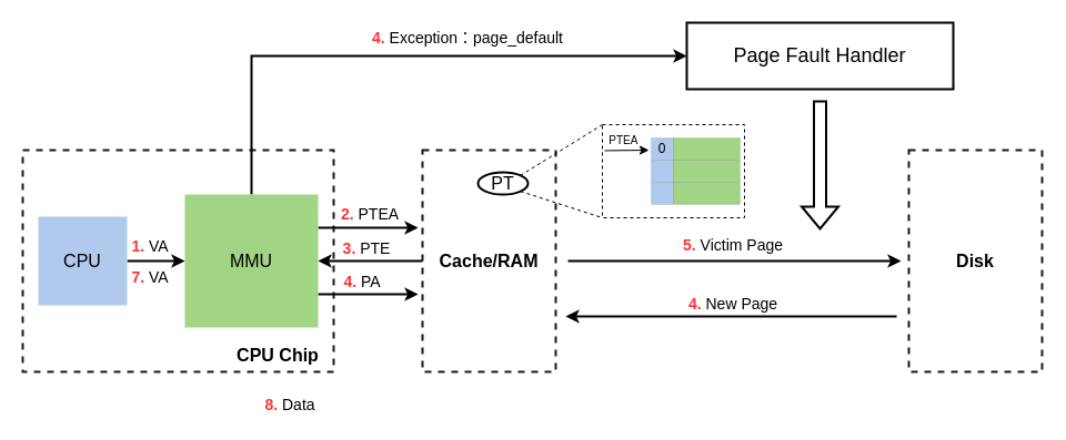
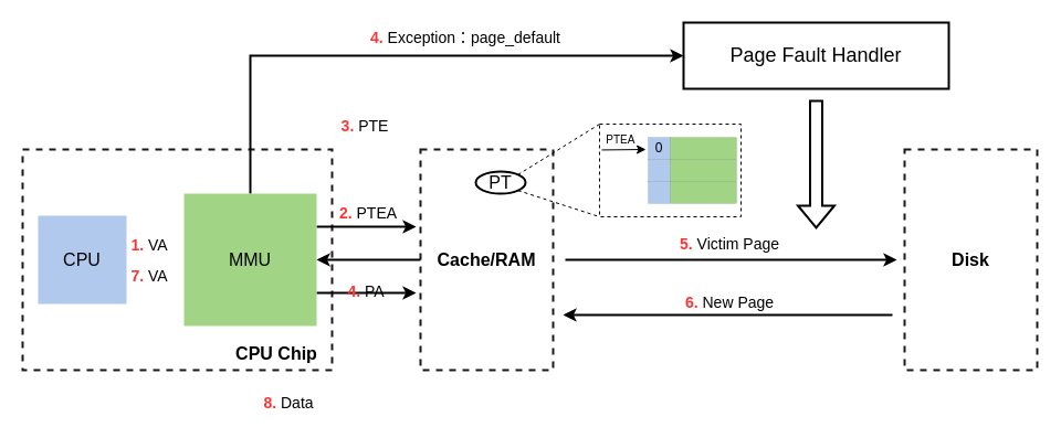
  <mxCell id="0" />
  <mxCell id="1" parent="0" />
  <mxCell id="2" value="" style="rounded=0;whiteSpace=wrap;html=1;strokeColor=default;strokeWidth=1;fontSize=10;fontColor=#000000;fillColor=none;dashed=1;" vertex="1" parent="1"><mxGeometry x="542" y="112" width="128" height="84" as="geometry" /></mxCell>
  <mxCell id="3" value="" style="rounded=0;whiteSpace=wrap;html=1;fillColor=none;strokeColor=default;dashed=1;opacity=90;strokeWidth=2;" vertex="1" parent="1"><mxGeometry x="20" y="135" width="280" height="200" as="geometry" /></mxCell>
- <mxCell id="4" style="edgeStyle=orthogonalEdgeStyle;rounded=0;orthogonalLoop=1;jettySize=auto;html=1;fontSize=18;fontColor=#FFFFFF;strokeWidth=2;" edge="1" parent="1" source="5" target="9"><mxGeometry relative="1" as="geometry" /></mxCell>
  <mxCell id="5" value="CPU" style="whiteSpace=wrap;html=1;aspect=fixed;strokeColor=none;fillColor=#A9C4EB;opacity=90;fontSize=16;" vertex="1" parent="1"><mxGeometry x="34" y="195" width="80" height="80" as="geometry" /></mxCell>
  <mxCell id="6" style="edgeStyle=orthogonalEdgeStyle;rounded=0;orthogonalLoop=1;jettySize=auto;html=1;exitX=1;exitY=0.25;exitDx=0;exitDy=0;entryX=-0.033;entryY=0.35;entryDx=0;entryDy=0;entryPerimeter=0;fontSize=16;fontColor=#000000;strokeWidth=2;" edge="1" parent="1" source="9" target="14"><mxGeometry relative="1" as="geometry" /></mxCell>
  <mxCell id="7" style="edgeStyle=orthogonalEdgeStyle;rounded=0;orthogonalLoop=1;jettySize=auto;html=1;exitX=1;exitY=0.75;exitDx=0;exitDy=0;entryX=-0.033;entryY=0.65;entryDx=0;entryDy=0;entryPerimeter=0;fontSize=16;fontColor=#FF3333;strokeWidth=2;" edge="1" parent="1" source="9" target="14"><mxGeometry relative="1" as="geometry" /></mxCell>
  <mxCell id="8" style="edgeStyle=orthogonalEdgeStyle;rounded=0;orthogonalLoop=1;jettySize=auto;html=1;exitX=0.5;exitY=0;exitDx=0;exitDy=0;strokeWidth=2;" edge="1" parent="1" source="9"><mxGeometry relative="1" as="geometry"><mxPoint x="618" y="50" as="targetPoint" /><Array as="points"><mxPoint x="226" y="90" /><mxPoint x="226" y="90" /></Array></mxGeometry></mxCell>
  <mxCell id="9" value="MMU" style="rounded=0;whiteSpace=wrap;html=1;strokeColor=none;fontSize=16;fillColor=#97D077;opacity=90;" vertex="1" parent="1"><mxGeometry x="166" y="175" width="120" height="120" as="geometry" /></mxCell>
  <mxCell id="10" value="CPU Chip" style="text;html=1;strokeColor=none;fillColor=none;align=center;verticalAlign=middle;whiteSpace=wrap;rounded=0;fontSize=16;fontColor=#000000;fontStyle=1" vertex="1" parent="1"><mxGeometry x="200" y="305" width="100" height="30" as="geometry" /></mxCell>
  <mxCell id="11" value="&lt;font color=&quot;#ff3333&quot;&gt;&lt;b&gt;1.&lt;/b&gt;&amp;nbsp;&lt;/font&gt;VA" style="text;html=1;strokeColor=none;fillColor=none;align=center;verticalAlign=middle;whiteSpace=wrap;rounded=0;fontSize=14;fontColor=#000000;" vertex="1" parent="1"><mxGeometry x="117" y="212" width="36" height="20" as="geometry" /></mxCell>
  <mxCell id="12" style="edgeStyle=orthogonalEdgeStyle;rounded=0;orthogonalLoop=1;jettySize=auto;html=1;exitX=0;exitY=0.5;exitDx=0;exitDy=0;fontSize=16;fontColor=#FF3333;entryX=1;entryY=0.5;entryDx=0;entryDy=0;strokeWidth=2;" edge="1" parent="1" source="14" target="9"><mxGeometry relative="1" as="geometry" /></mxCell>
  <mxCell id="13" style="edgeStyle=orthogonalEdgeStyle;rounded=0;orthogonalLoop=1;jettySize=auto;html=1;entryX=0;entryY=0.5;entryDx=0;entryDy=0;strokeColor=#000000;strokeWidth=2;fontSize=18;" edge="1" parent="1"><mxGeometry relative="1" as="geometry"><mxPoint x="511" y="235" as="sourcePoint" /><mxPoint x="811" y="235" as="targetPoint" /></mxGeometry></mxCell>
  <mxCell id="14" value="Cache/RAM" style="rounded=0;whiteSpace=wrap;html=1;fillColor=none;strokeColor=default;dashed=1;opacity=90;strokeWidth=2;fontSize=16;fontStyle=1" vertex="1" parent="1"><mxGeometry x="380" y="135" width="120" height="200" as="geometry" /></mxCell>
  <mxCell id="15" value="&lt;b&gt;&lt;font color=&quot;#ff3333&quot;&gt;2.&amp;nbsp;&lt;/font&gt;&lt;/b&gt;PTEA" style="text;html=1;strokeColor=none;fillColor=none;align=center;verticalAlign=middle;whiteSpace=wrap;rounded=0;fontSize=14;fontColor=#000000;" vertex="1" parent="1"><mxGeometry x="308" y="183" width="50" height="20" as="geometry" /></mxCell>
- <mxCell id="16" value="&lt;b&gt;&lt;font color=&quot;#ff3333&quot;&gt;3.&amp;nbsp;&lt;/font&gt;&lt;/b&gt;PTE" style="text;html=1;strokeColor=none;fillColor=none;align=center;verticalAlign=middle;whiteSpace=wrap;rounded=0;fontSize=14;fontColor=#000000;" vertex="1" parent="1"><mxGeometry x="305" y="214" width="50" height="20" as="geometry" /></mxCell>
- <mxCell id="17" value="&lt;b&gt;&lt;font color=&quot;#ff3333&quot;&gt;4.&amp;nbsp;&lt;/font&gt;&lt;/b&gt;PA" style="text;html=1;strokeColor=none;fillColor=none;align=center;verticalAlign=middle;whiteSpace=wrap;rounded=0;fontSize=14;fontColor=#000000;" vertex="1" parent="1"><mxGeometry x="301" y="244" width="50" height="20" as="geometry" /></mxCell>
+ <mxCell id="16" value="&lt;b&gt;&lt;font color=&quot;#ff3333&quot;&gt;3.&amp;nbsp;&lt;/font&gt;&lt;/b&gt;PTE" style="text;html=1;strokeColor=none;fillColor=none;align=center;verticalAlign=middle;whiteSpace=wrap;rounded=0;fontSize=14;fontColor=#000000;" vertex="1" parent="1"><mxGeometry x="305" y="104" width="50" height="20" as="geometry" /></mxCell>
+ <mxCell id="17" value="&lt;b&gt;&lt;font color=&quot;#ff3333&quot;&gt;4.&amp;nbsp;&lt;/font&gt;&lt;/b&gt;PA" style="text;html=1;strokeColor=none;fillColor=none;align=center;verticalAlign=middle;whiteSpace=wrap;rounded=0;fontSize=14;fontColor=#000000;" vertex="1" parent="1"><mxGeometry x="306" y="254" width="50" height="20" as="geometry" /></mxCell>
  <mxCell id="18" value="&lt;b&gt;&lt;font color=&quot;#ff3333&quot;&gt;8.&amp;nbsp;&lt;/font&gt;&lt;/b&gt;Data" style="text;html=1;strokeColor=none;fillColor=none;align=center;verticalAlign=middle;whiteSpace=wrap;rounded=0;fontSize=14;fontColor=#000000;" vertex="1" parent="1"><mxGeometry x="236" y="355" width="50" height="20" as="geometry" /></mxCell>
  <mxCell id="19" value="0" style="rounded=0;whiteSpace=wrap;html=1;strokeColor=default;strokeWidth=0;fontSize=12;fontColor=#000000;fillColor=#A9C4EB;opacity=90;" vertex="1" parent="1"><mxGeometry x="586" y="124" width="20" height="20" as="geometry" /></mxCell>
  <mxCell id="20" value="" style="rounded=0;whiteSpace=wrap;html=1;strokeColor=default;strokeWidth=0;fontSize=10;fontColor=#000000;fillColor=#97D077;opacity=90;" vertex="1" parent="1"><mxGeometry x="606" y="124" width="60" height="20" as="geometry" /></mxCell>
  <mxCell id="21" value="" style="rounded=0;whiteSpace=wrap;html=1;strokeColor=default;strokeWidth=0;fontSize=16;fontColor=#FF3333;fillColor=#A9C4EB;opacity=90;" vertex="1" parent="1"><mxGeometry x="586" y="144" width="20" height="20" as="geometry" /></mxCell>
  <mxCell id="22" value="" style="rounded=0;whiteSpace=wrap;html=1;strokeColor=default;strokeWidth=0;fontSize=16;fontColor=#FF3333;fillColor=#97D077;opacity=90;" vertex="1" parent="1"><mxGeometry x="606" y="144" width="60" height="20" as="geometry" /></mxCell>
  <mxCell id="23" value="" style="rounded=0;whiteSpace=wrap;html=1;strokeColor=default;strokeWidth=0;fontSize=16;fontColor=#FF3333;fillColor=#A9C4EB;opacity=90;" vertex="1" parent="1"><mxGeometry x="586" y="164" width="20" height="20" as="geometry" /></mxCell>
  <mxCell id="24" value="" style="rounded=0;whiteSpace=wrap;html=1;strokeColor=default;strokeWidth=0;fontSize=16;fontColor=#FF3333;fillColor=#97D077;opacity=90;" vertex="1" parent="1"><mxGeometry x="606" y="164" width="60" height="20" as="geometry" /></mxCell>
  <mxCell id="25" style="edgeStyle=none;rounded=0;orthogonalLoop=1;jettySize=auto;html=1;exitX=1;exitY=0;exitDx=0;exitDy=0;entryX=0;entryY=0;entryDx=0;entryDy=0;strokeWidth=1;fontSize=10;fontColor=#000000;endArrow=none;endFill=0;dashed=1;" edge="1" parent="1" source="27" target="2"><mxGeometry relative="1" as="geometry" /></mxCell>
  <mxCell id="26" style="edgeStyle=none;rounded=0;orthogonalLoop=1;jettySize=auto;html=1;exitX=1;exitY=1;exitDx=0;exitDy=0;entryX=0;entryY=1;entryDx=0;entryDy=0;strokeWidth=1;fontSize=10;fontColor=#000000;endArrow=none;endFill=0;dashed=1;" edge="1" parent="1" source="27" target="2"><mxGeometry relative="1" as="geometry" /></mxCell>
  <mxCell id="27" value="PT" style="ellipse;whiteSpace=wrap;html=1;strokeColor=default;strokeWidth=2;fontSize=16;fontColor=#000000;fillColor=none;" vertex="1" parent="1"><mxGeometry x="430" y="155" width="45" height="20" as="geometry" /></mxCell>
  <mxCell id="28" value="&lt;b style=&quot;font-size: 10px;&quot;&gt;&lt;font color=&quot;#ff3333&quot; style=&quot;font-size: 10px;&quot;&gt;&amp;nbsp;&lt;/font&gt;&lt;/b&gt;PTEA" style="text;html=1;strokeColor=none;fillColor=none;align=center;verticalAlign=middle;whiteSpace=wrap;rounded=0;fontSize=10;fontColor=#000000;" vertex="1" parent="1"><mxGeometry x="545" y="117" width="30" height="18" as="geometry" /></mxCell>
  <mxCell id="29" value="" style="endArrow=classic;html=1;rounded=0;strokeWidth=1;fontSize=10;fontColor=#000000;" edge="1" parent="1"><mxGeometry width="50" height="50" relative="1" as="geometry"><mxPoint x="544" y="135.43" as="sourcePoint" /><mxPoint x="584" y="135" as="targetPoint" /></mxGeometry></mxCell>
  <mxCell id="30" value="&lt;font style=&quot;font-size: 18px;&quot;&gt;Page Fault Handler&lt;/font&gt;" style="rounded=0;whiteSpace=wrap;html=1;fontSize=16;fillColor=none;strokeWidth=2;" vertex="1" parent="1"><mxGeometry x="618" y="20" width="240" height="60" as="geometry" /></mxCell>
  <mxCell id="31" style="edgeStyle=orthogonalEdgeStyle;rounded=0;orthogonalLoop=1;jettySize=auto;html=1;entryX=1;entryY=0.75;entryDx=0;entryDy=0;strokeColor=#000000;strokeWidth=2;fontSize=18;" edge="1" parent="1"><mxGeometry relative="1" as="geometry"><mxPoint x="807" y="285" as="sourcePoint" /><mxPoint x="509" y="285" as="targetPoint" /></mxGeometry></mxCell>
  <mxCell id="32" value="Disk" style="rounded=0;whiteSpace=wrap;html=1;fillColor=none;strokeColor=default;dashed=1;opacity=90;strokeWidth=2;fontSize=16;fontStyle=1" vertex="1" parent="1"><mxGeometry x="818" y="135" width="120" height="200" as="geometry" /></mxCell>
  <mxCell id="33" value="" style="shape=flexArrow;endArrow=classic;html=1;rounded=0;strokeWidth=2;fontSize=16;strokeColor=#000000;" edge="1" parent="1"><mxGeometry width="50" height="50" relative="1" as="geometry"><mxPoint x="738" y="90" as="sourcePoint" /><mxPoint x="738" y="207" as="targetPoint" /></mxGeometry></mxCell>
  <mxCell id="34" value="&lt;font style=&quot;font-weight: bold;&quot; color=&quot;#ff3333&quot;&gt;4. &lt;/font&gt;&lt;font style=&quot;&quot;&gt;Exception：&lt;/font&gt;page_default" style="text;html=1;strokeColor=none;fillColor=none;align=center;verticalAlign=middle;whiteSpace=wrap;rounded=0;fontSize=14;fontColor=#000000;" vertex="1" parent="1"><mxGeometry x="326" y="24" width="190" height="20" as="geometry" /></mxCell>
  <mxCell id="35" value="&lt;b&gt;&lt;font color=&quot;#ff3333&quot;&gt;5.&amp;nbsp;&lt;/font&gt;&lt;/b&gt;Victim Page" style="text;html=1;strokeColor=none;fillColor=none;align=center;verticalAlign=middle;whiteSpace=wrap;rounded=0;fontSize=14;fontColor=#000000;" vertex="1" parent="1"><mxGeometry x="610" y="211" width="100" height="20" as="geometry" /></mxCell>
- <mxCell id="36" value="&lt;font style=&quot;font-weight: bold;&quot; color=&quot;#ff3333&quot;&gt;4. &lt;/font&gt;New&lt;b&gt;&amp;nbsp;&lt;/b&gt;Page" style="text;html=1;strokeColor=none;fillColor=none;align=center;verticalAlign=middle;whiteSpace=wrap;rounded=0;fontSize=14;fontColor=#000000;" vertex="1" parent="1"><mxGeometry x="610" y="264" width="100" height="20" as="geometry" /></mxCell>
+ <mxCell id="36" value="&lt;font style=&quot;font-weight: bold;&quot; color=&quot;#ff3333&quot;&gt;6. &lt;/font&gt;New&lt;b&gt;&amp;nbsp;&lt;/b&gt;Page" style="text;html=1;strokeColor=none;fillColor=none;align=center;verticalAlign=middle;whiteSpace=wrap;rounded=0;fontSize=14;fontColor=#000000;" vertex="1" parent="1"><mxGeometry x="610" y="264" width="100" height="20" as="geometry" /></mxCell>
  <mxCell id="37" value="&lt;font color=&quot;#ff3333&quot;&gt;&lt;b&gt;7.&lt;/b&gt;&amp;nbsp;&lt;/font&gt;VA" style="text;html=1;strokeColor=none;fillColor=none;align=center;verticalAlign=middle;whiteSpace=wrap;rounded=0;fontSize=14;fontColor=#000000;" vertex="1" parent="1"><mxGeometry x="117" y="240" width="36" height="20" as="geometry" /></mxCell>
